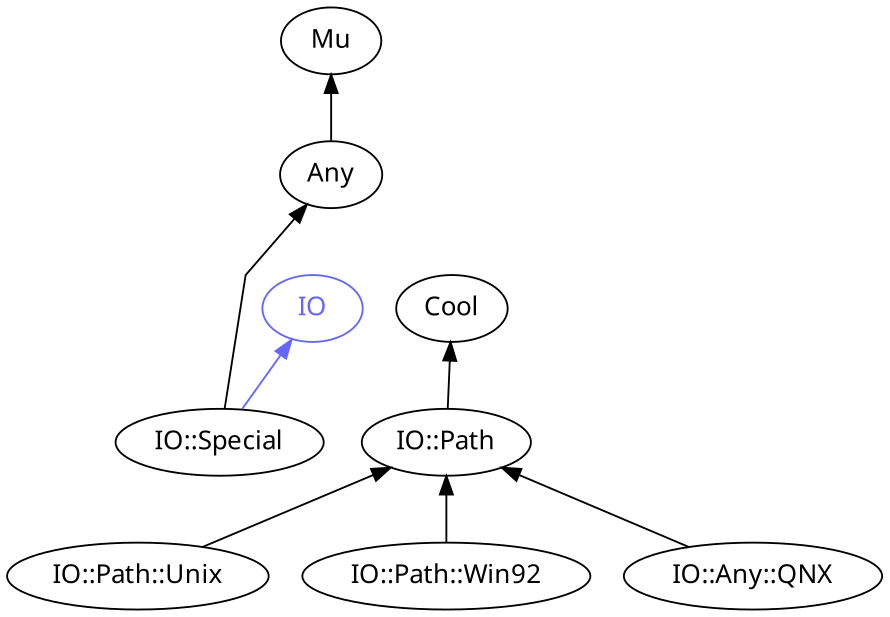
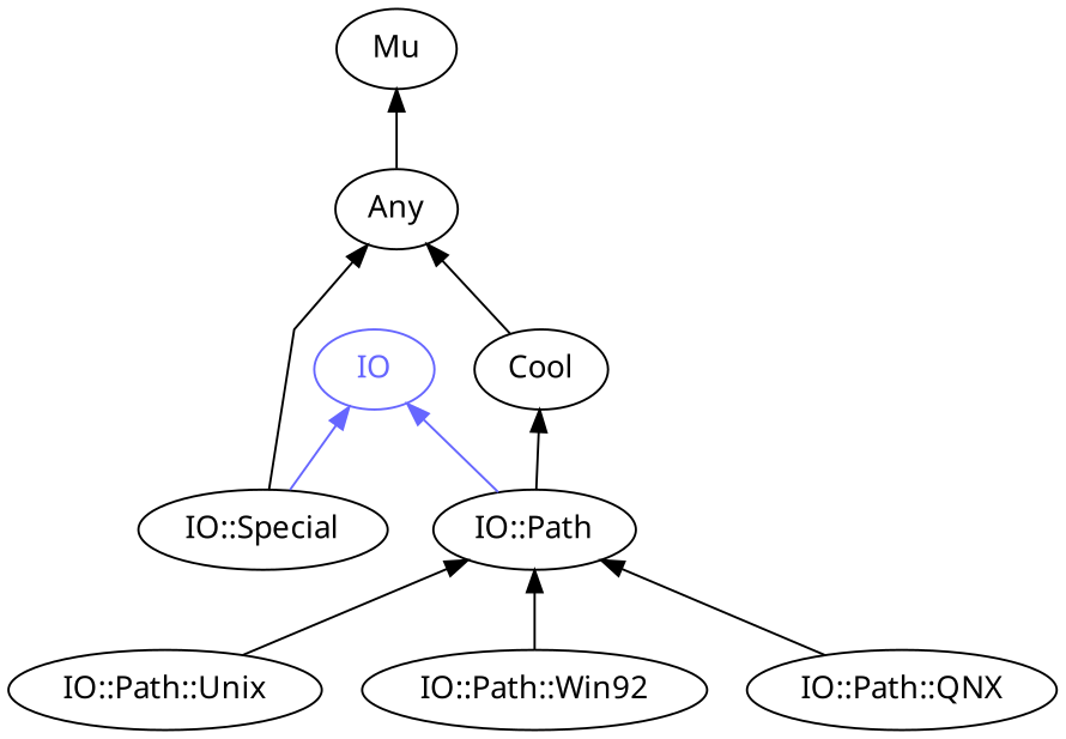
  digraph {
    fontname="Noto Sans"
    rankdir=BT
    splines=polyline
    node [color="#000000" fontcolor="#000000" fontname="Noto Sans"]
    edge [color="#000000" fontname="Noto Sans"]
    IO [color="#6666FF" fontcolor="#6666FF"]
    Any
    Mu
    "IO::Special"
    Cool
    "IO::Path"
    "IO::Path::Unix"
    n8 [label="IO::Path::Win92"]
-   "IO::Path::QNX" [label="IO::Any::QNX"]
+   "IO::Path::QNX"
    Any -> Mu
    "IO::Special" -> IO [color="#6666FF"]
    "IO::Special" -> Any
+   Cool -> Any
+   "IO::Path" -> IO [color="#6666FF"]
    "IO::Path" -> Cool
    "IO::Path::Unix" -> "IO::Path"
    n8 -> "IO::Path"
    "IO::Path::QNX" -> "IO::Path"
  }
